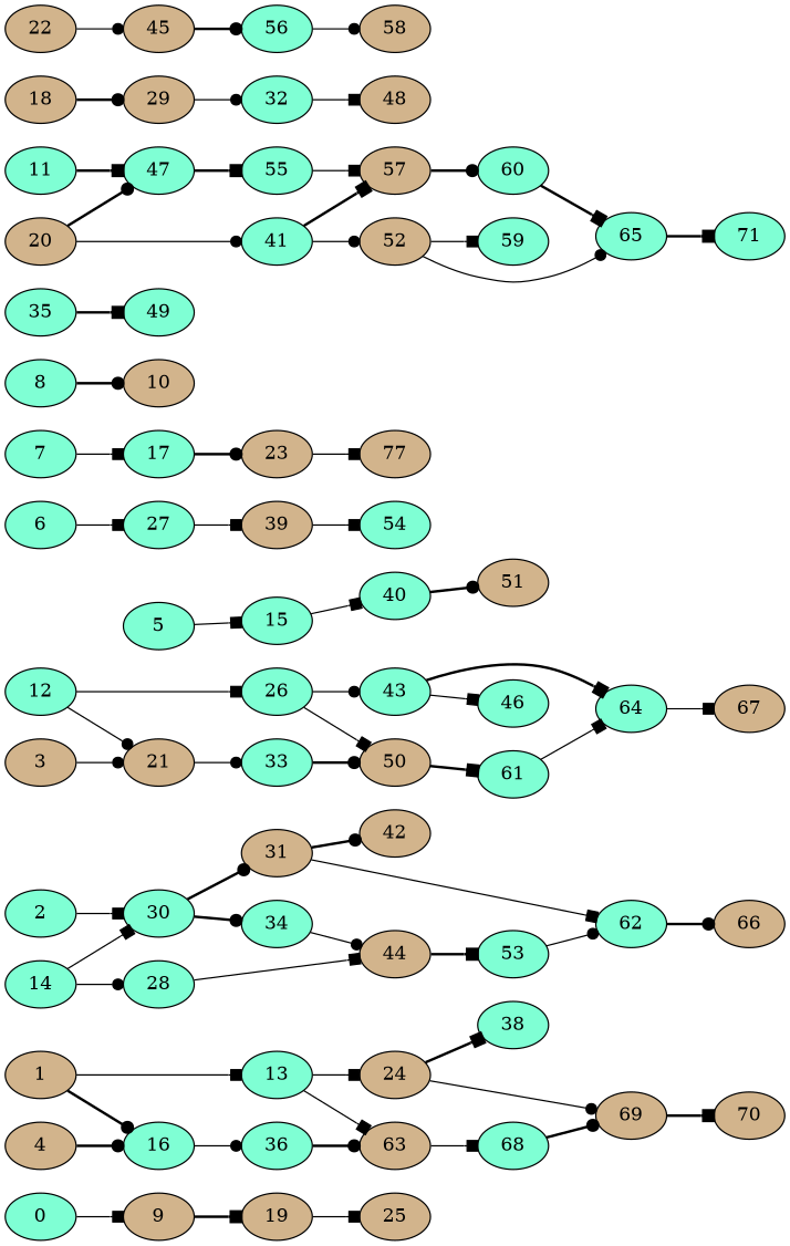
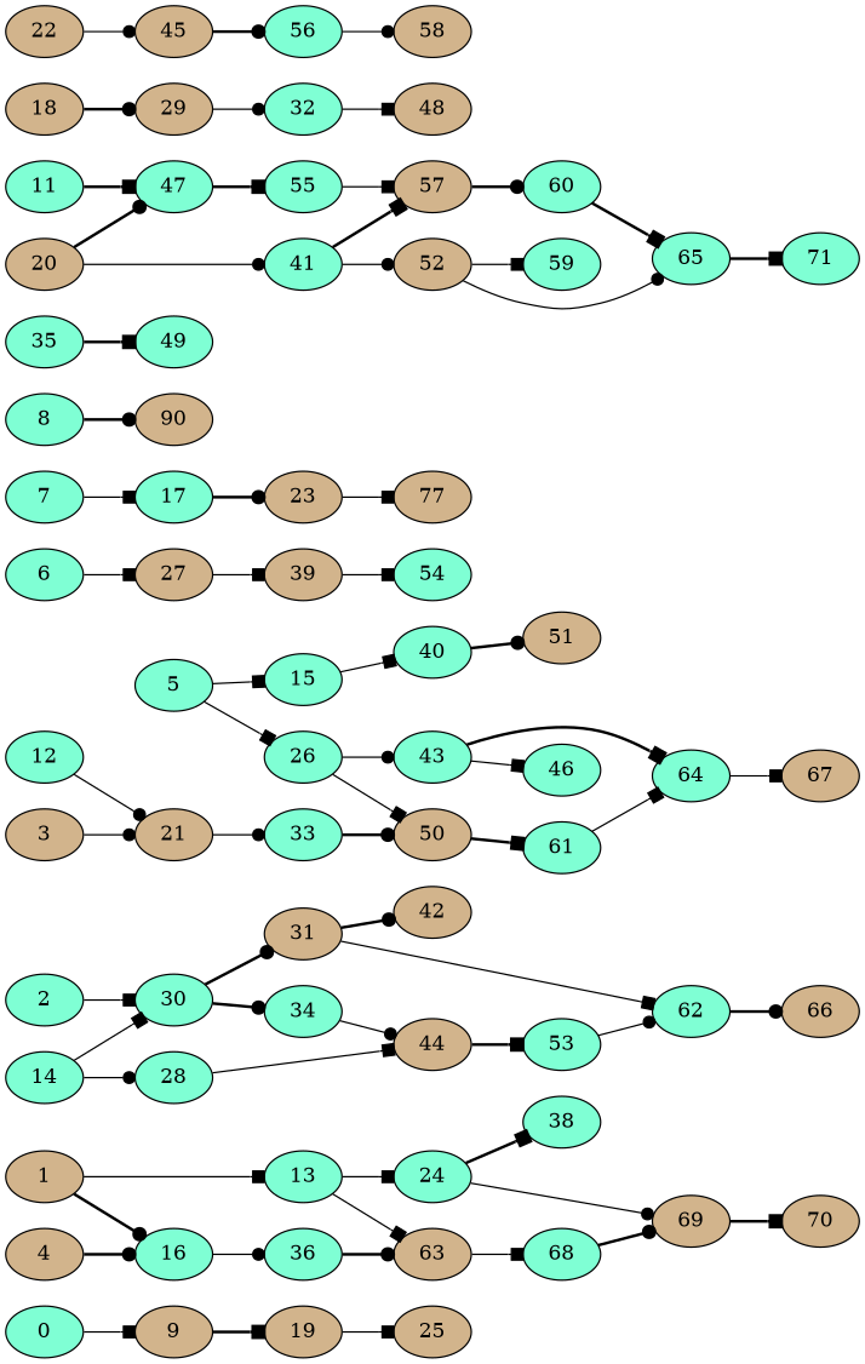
  digraph {
    rankdir=LR
    node [count=0 fillcolor=aquamarine style=filled tid=0]
    edge [arrowhead=box style=solid]
    0 [tid=6]
    9 [count=1 fillcolor=tan tid=6]
    19 [count=2 fillcolor=tan tid=6]
    1 [fillcolor=tan tid=11]
    13 [count=1 tid=11]
    16 [count=1]
-   24 [count=2 fillcolor=tan tid=11]
+   24 [count=2 tid=11]
    63 [count=3 fillcolor=tan]
    36 [count=2]
    2 [tid=1]
    30 [count=1 tid=1]
    31 [count=2 fillcolor=tan tid=12]
    34 [count=2 tid=1]
    3 [fillcolor=tan tid=2]
    21 [count=1 fillcolor=tan tid=2]
    33 [count=2 tid=2]
    4 [fillcolor=tan]
    5 [tid=7]
    15 [count=1 tid=7]
    40 [count=2 tid=7]
    6 [tid=9]
-   27 [count=1 tid=9]
+   27 [count=1 fillcolor=tan tid=9]
    39 [count=2 fillcolor=tan tid=9]
    7 [tid=10]
    17 [count=1 tid=10]
    23 [count=2 fillcolor=tan tid=10]
    8 [tid=8]
-   10 [count=1 fillcolor=tan tid=8]
+   10 [count=1 fillcolor=tan tid=8 label=90]
    25 [count=3 fillcolor=tan tid=6]
    35 [count=2 tid=8]
    49 [count=3 tid=8]
    11 [tid=3]
    47 [count=1 tid=3]
    55 [count=2 tid=3]
    12 [tid=13]
    26 [count=1 tid=13]
    43 [count=2 tid=13]
    50 [count=3 fillcolor=tan tid=2]
    38 [count=3 tid=11]
    69 [count=5 fillcolor=tan]
    68 [count=4]
    14 [tid=12]
    28 [count=1 tid=12]
    44 [count=3 fillcolor=tan tid=1]
    51 [count=3 fillcolor=tan tid=7]
    n46 [count=3 fillcolor=tan label=77 tid=10]
    18 [fillcolor=tan tid=4]
    29 [count=1 fillcolor=tan tid=4]
    32 [count=2 tid=4]
    20 [fillcolor=tan tid=14]
    41 [count=1 tid=14]
    52 [count=2 fillcolor=tan tid=14]
    57 [count=3 fillcolor=tan tid=3]
    22 [fillcolor=tan tid=5]
    45 [count=1 fillcolor=tan tid=5]
    56 [count=2 tid=5]
    70 [count=6 fillcolor=tan]
    46 [count=3 tid=13]
    64 [count=5 tid=2]
    61 [count=4 tid=2]
    54 [count=3 tid=9]
    42 [count=3 fillcolor=tan tid=12]
    62 [count=5 tid=1]
    53 [count=4 tid=1]
    48 [count=3 fillcolor=tan tid=4]
    66 [count=6 fillcolor=tan tid=1]
    59 [count=3 tid=14]
    65 [count=5 tid=3]
    60 [count=4 tid=3]
    67 [count=6 fillcolor=tan tid=2]
    58 [count=3 fillcolor=tan tid=5]
    71 [count=6 tid=3]
    0 -> 9
    9 -> 19 [style=bold]
    19 -> 25
    1 -> 13
    1 -> 16 [arrowhead=dot style=bold]
    13 -> 24
    13 -> 63
    16 -> 36 [arrowhead=dot]
    24 -> 38 [style=bold]
    24 -> 69 [arrowhead=dot]
    63 -> 68
    36 -> 63 [arrowhead=dot style=bold]
    2 -> 30
    30 -> 31 [arrowhead=dot style=bold]
    30 -> 34 [arrowhead=dot style=bold]
    31 -> 42 [arrowhead=dot style=bold]
    31 -> 62
    34 -> 44 [arrowhead=dot]
    3 -> 21 [arrowhead=dot]
    21 -> 33 [arrowhead=dot]
    33 -> 50 [arrowhead=dot style=bold]
    4 -> 16 [arrowhead=dot style=bold]
    5 -> 15
    15 -> 40
    40 -> 51 [arrowhead=dot style=bold]
    6 -> 27
    27 -> 39
    39 -> 54
    7 -> 17
    17 -> 23 [arrowhead=dot style=bold]
    23 -> n46
    8 -> 10 [arrowhead=dot style=bold]
    35 -> 49 [style=bold]
    11 -> 47 [style=bold]
    47 -> 55 [style=bold]
    55 -> 57
    12 -> 21 [arrowhead=dot]
-   12 -> 26
+   5 -> 26
    26 -> 43 [arrowhead=dot]
    26 -> 50
    43 -> 46
    43 -> 64 [style=bold]
    50 -> 61 [style=bold]
    69 -> 70 [style=bold]
    68 -> 69 [arrowhead=dot style=bold]
    14 -> 30
    14 -> 28 [arrowhead=dot]
    28 -> 44
    44 -> 53 [style=bold]
    18 -> 29 [arrowhead=dot style=bold]
    29 -> 32 [arrowhead=dot]
    32 -> 48
    20 -> 47 [arrowhead=dot style=bold]
    20 -> 41 [arrowhead=dot]
    41 -> 52 [arrowhead=dot]
    41 -> 57 [style=bold]
    52 -> 59
    52 -> 65 [arrowhead=dot]
    57 -> 60 [arrowhead=dot style=bold]
    22 -> 45 [arrowhead=dot]
    45 -> 56 [arrowhead=dot style=bold]
    56 -> 58 [arrowhead=dot]
    64 -> 67
    61 -> 64
    62 -> 66 [arrowhead=dot style=bold]
    53 -> 62 [arrowhead=dot]
    65 -> 71 [style=bold]
    60 -> 65 [style=bold]
  }
